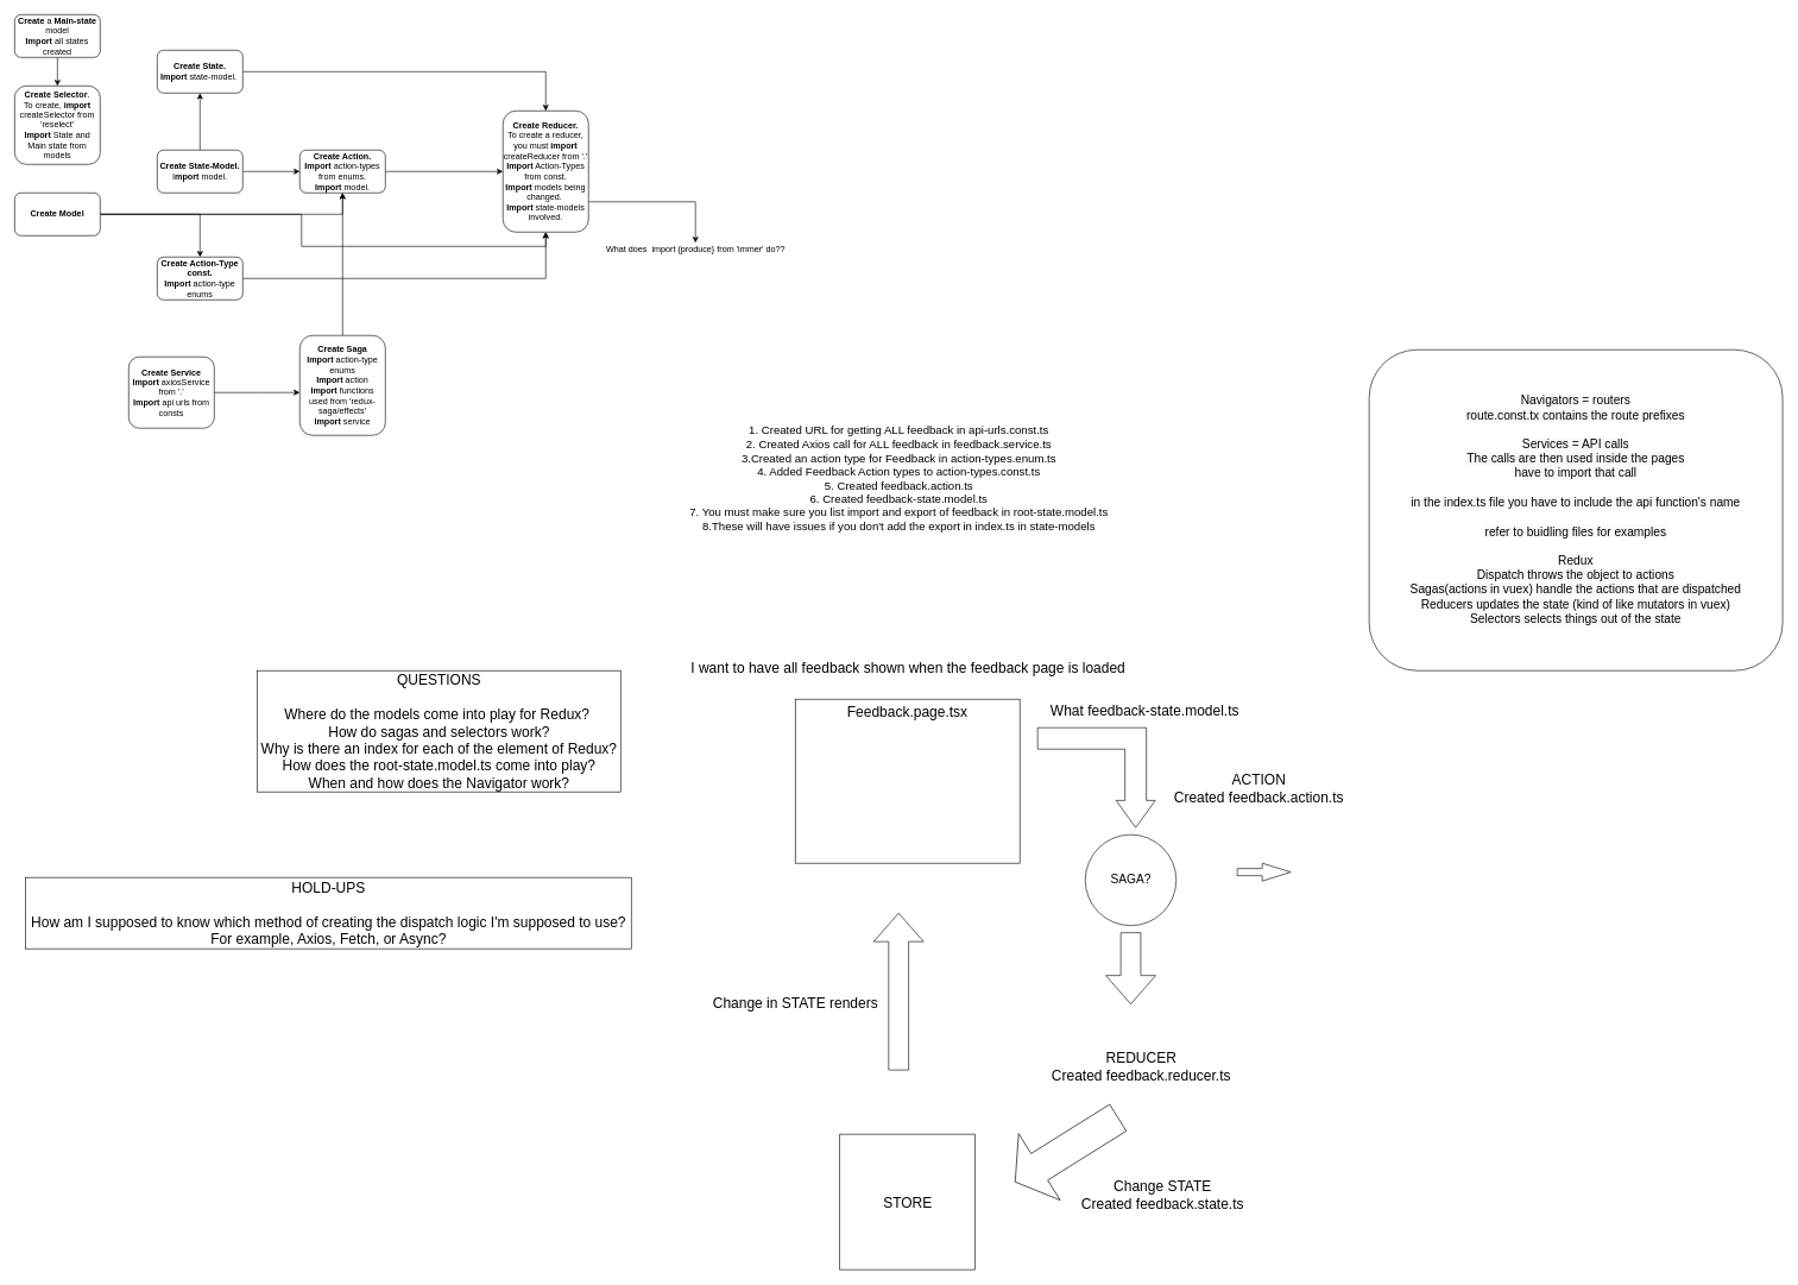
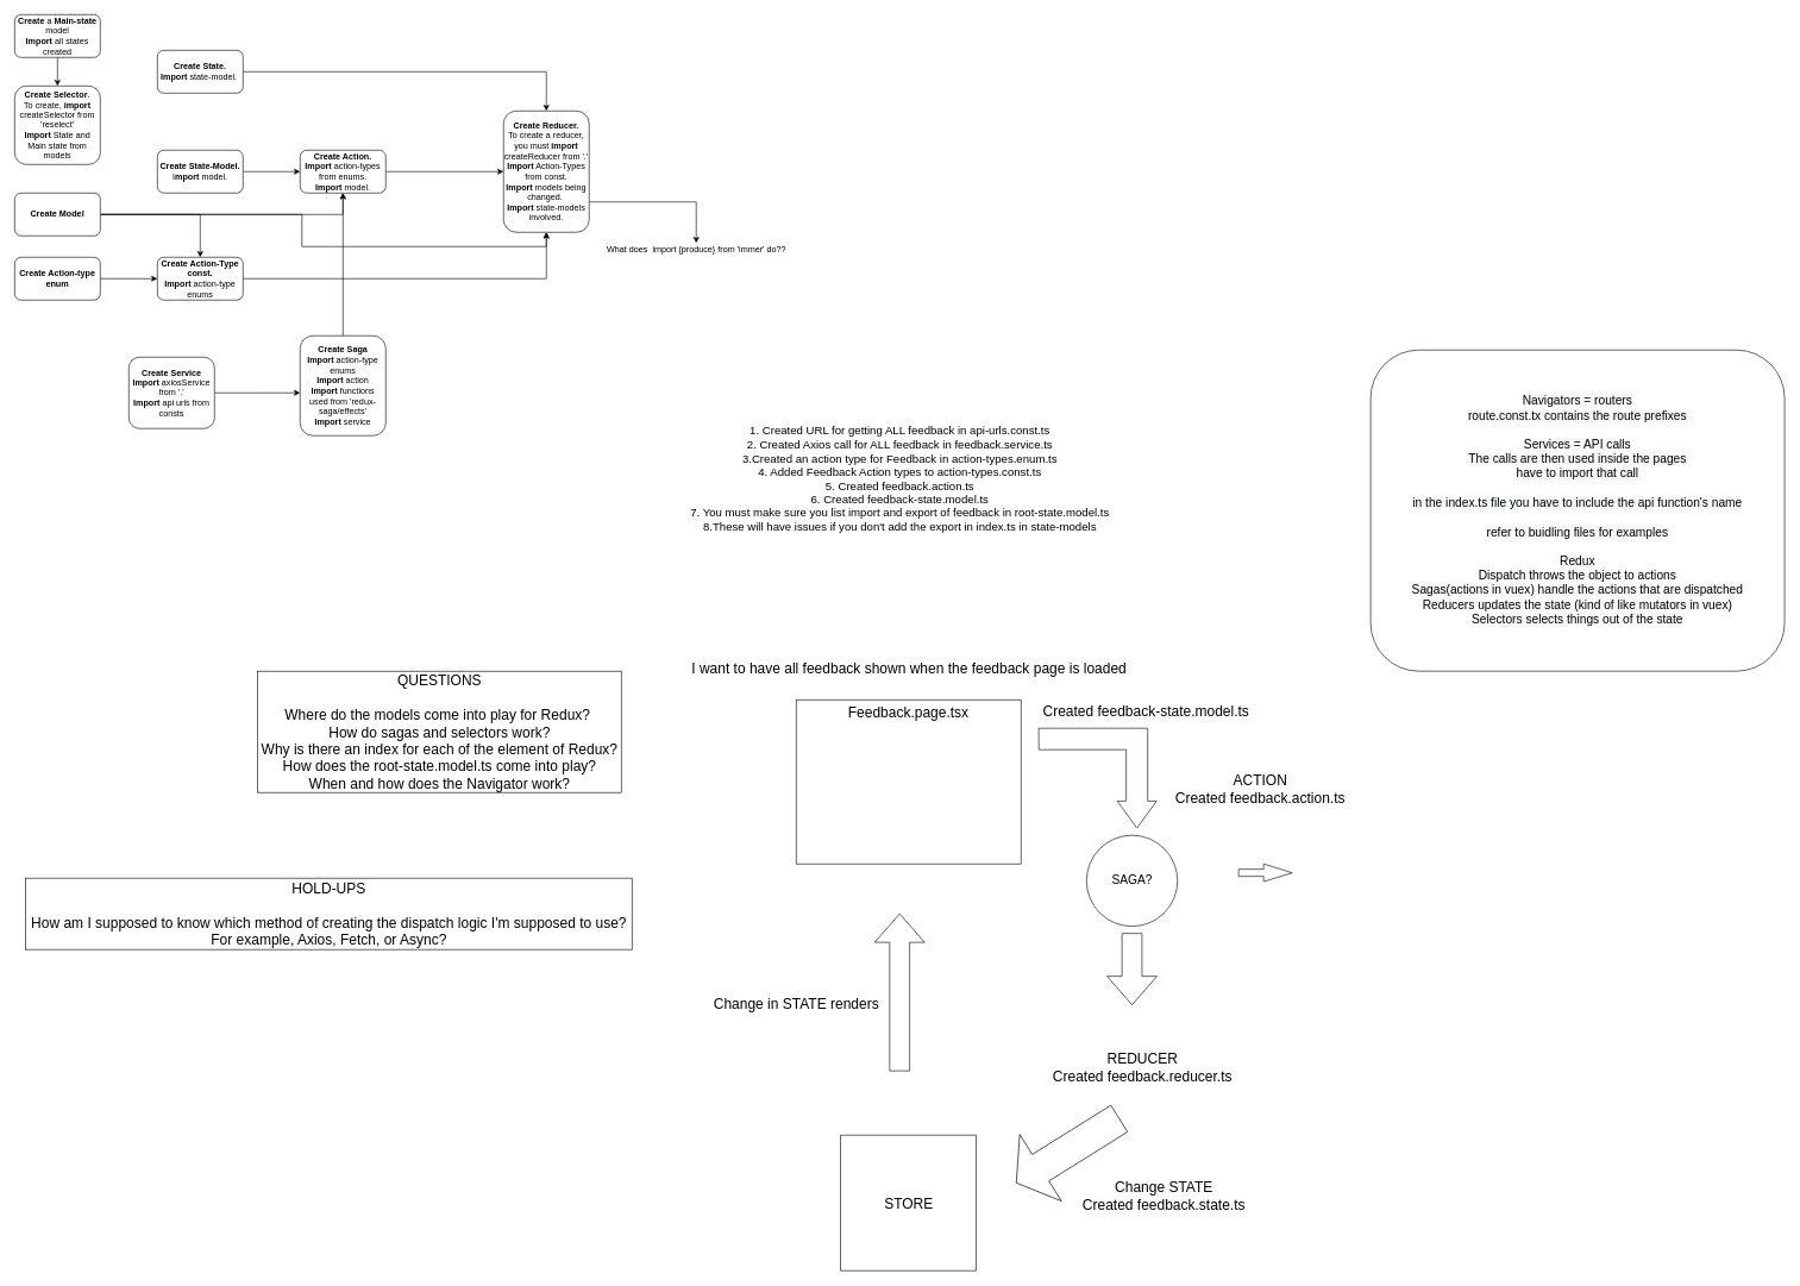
  <mxCell id="0" />
  <mxCell id="1" parent="0" />
  <mxCell id="2" value="&lt;font style=&quot;font-size: 16px&quot;&gt;1. Created URL for getting ALL feedback in api-urls.const.ts&lt;br&gt;2. Created Axios call for ALL feedback in feedback.service.ts&lt;br&gt;3.Created an action type for Feedback in action-types.enum.ts&lt;br&gt;4. Added Feedback Action types to action-types.const.ts&lt;br&gt;5. Created feedback.action.ts&lt;br&gt;6. Created feedback-state.model.ts&lt;br&gt;7. You must make sure you list import and export of feedback in root-state.model.ts&lt;br&gt;8.These will have issues if you don't add the export in index.ts in state-models&lt;br&gt;&amp;nbsp;&lt;br&gt;&lt;/font&gt;" style="text;html=1;align=center;verticalAlign=middle;resizable=0;points=[];autosize=1;strokeColor=none;fillColor=none;" parent="1" vertex="1"><mxGeometry x="960" y="610" width="600" height="140" as="geometry" /></mxCell>
  <mxCell id="3" value="&lt;font style=&quot;font-size: 20px;&quot;&gt;Feedback.page.tsx&lt;/font&gt;" style="rounded=0;whiteSpace=wrap;html=1;fontSize=20;horizontal=1;verticalAlign=top;" parent="1" vertex="1"><mxGeometry x="1115" y="980" width="315" height="230" as="geometry" /></mxCell>
  <mxCell id="4" value="I want to have all feedback shown when the feedback page is loaded" style="text;html=1;align=center;verticalAlign=middle;resizable=0;points=[];autosize=1;strokeColor=none;fillColor=none;fontSize=20;" parent="1" vertex="1"><mxGeometry x="962.5" y="920" width="620" height="30" as="geometry" /></mxCell>
  <mxCell id="5" value="" style="html=1;shadow=0;dashed=0;align=center;verticalAlign=middle;shape=mxgraph.arrows2.bendArrow;dy=15;dx=38;notch=0;arrowHead=55;rounded=0;fontSize=20;direction=south;" parent="1" vertex="1"><mxGeometry x="1455" y="1020" width="165" height="140" as="geometry" /></mxCell>
  <mxCell id="6" value="ACTION&lt;br&gt;Created feedback.action.ts" style="text;html=1;align=center;verticalAlign=middle;resizable=0;points=[];autosize=1;strokeColor=none;fillColor=none;fontSize=20;" parent="1" vertex="1"><mxGeometry x="1640" y="1080" width="250" height="50" as="geometry" /></mxCell>
  <mxCell id="7" value="" style="html=1;shadow=0;dashed=0;align=center;verticalAlign=middle;shape=mxgraph.arrows2.arrow;dy=0.6;dx=40;direction=south;notch=0;fontSize=20;" parent="1" vertex="1"><mxGeometry x="1550.6" y="1307.5" width="70" height="100" as="geometry" /></mxCell>
  <mxCell id="8" value="REDUCER&lt;br&gt;Created feedback.reducer.ts" style="text;html=1;align=center;verticalAlign=middle;resizable=0;points=[];autosize=1;strokeColor=none;fillColor=none;fontSize=20;" parent="1" vertex="1"><mxGeometry x="1465" y="1470" width="270" height="50" as="geometry" /></mxCell>
  <mxCell id="9" value="" style="html=1;shadow=0;dashed=0;align=center;verticalAlign=middle;shape=mxgraph.arrows2.arrow;dy=0.6;dx=40;direction=north;notch=0;fontSize=20;rotation=-122;" parent="1" vertex="1"><mxGeometry x="1440.6" y="1526.96" width="110" height="170" as="geometry" /></mxCell>
  <mxCell id="10" value="STORE" style="whiteSpace=wrap;html=1;aspect=fixed;fontSize=20;" parent="1" vertex="1"><mxGeometry x="1177.5" y="1590" width="190" height="190" as="geometry" /></mxCell>
- <mxCell id="11" value="What feedback-state.model.ts" style="text;html=1;align=center;verticalAlign=middle;resizable=0;points=[];autosize=1;strokeColor=none;fillColor=none;fontSize=20;" parent="1" vertex="1"><mxGeometry x="1455" y="980" width="300" height="30" as="geometry" /></mxCell>
+ <mxCell id="11" value="Created feedback-state.model.ts" style="text;html=1;align=center;verticalAlign=middle;resizable=0;points=[];autosize=1;strokeColor=none;fillColor=none;fontSize=20;" parent="1" vertex="1"><mxGeometry x="1455" y="980" width="300" height="30" as="geometry" /></mxCell>
  <mxCell id="12" value="Change STATE&lt;br&gt;Created feedback.state.ts" style="text;html=1;align=center;verticalAlign=middle;resizable=0;points=[];autosize=1;strokeColor=none;fillColor=none;fontSize=20;" parent="1" vertex="1"><mxGeometry x="1510" y="1650" width="240" height="50" as="geometry" /></mxCell>
  <mxCell id="13" value="" style="html=1;shadow=0;dashed=0;align=center;verticalAlign=middle;shape=mxgraph.arrows2.arrow;dy=0.6;dx=40;direction=north;notch=0;fontSize=20;" parent="1" vertex="1"><mxGeometry x="1225" y="1280" width="70" height="220" as="geometry" /></mxCell>
  <mxCell id="14" value="Change in STATE renders" style="text;html=1;align=center;verticalAlign=middle;resizable=0;points=[];autosize=1;strokeColor=none;fillColor=none;fontSize=20;" parent="1" vertex="1"><mxGeometry x="990" y="1390" width="250" height="30" as="geometry" /></mxCell>
  <mxCell id="15" value="&lt;font style=&quot;font-size: 20px&quot;&gt;QUESTIONS&lt;br&gt;&lt;br&gt;Where do the models come into play for Redux?&amp;nbsp;&lt;br&gt;How do sagas and selectors work?&lt;br&gt;Why is there an index for each of the element of Redux?&lt;br&gt;How does the root-state.model.ts come into play?&lt;br&gt;When and how does the Navigator work?&lt;/font&gt;" style="text;html=1;align=center;verticalAlign=middle;resizable=0;points=[];autosize=1;strokeColor=default;fillColor=default;fontSize=20;" parent="1" vertex="1"><mxGeometry x="360" y="940" width="510" height="170" as="geometry" /></mxCell>
  <mxCell id="16" value="&lt;span style=&quot;background-color: rgb(248 , 249 , 250)&quot;&gt;Navigators = routers&lt;/span&gt;&lt;br style=&quot;background-color: rgb(248 , 249 , 250)&quot;&gt;&lt;span style=&quot;background-color: rgb(248 , 249 , 250)&quot;&gt;route.const.tx contains the route prefixes&lt;/span&gt;&lt;br style=&quot;background-color: rgb(248 , 249 , 250)&quot;&gt;&lt;br style=&quot;background-color: rgb(248 , 249 , 250)&quot;&gt;&lt;span style=&quot;background-color: rgb(248 , 249 , 250)&quot;&gt;Services = API calls&lt;/span&gt;&lt;br style=&quot;background-color: rgb(248 , 249 , 250)&quot;&gt;&lt;span style=&quot;background-color: rgb(248 , 249 , 250)&quot;&gt;The calls are then used inside the pages&lt;/span&gt;&lt;br style=&quot;background-color: rgb(248 , 249 , 250)&quot;&gt;&lt;span style=&quot;background-color: rgb(248 , 249 , 250)&quot;&gt;have to import that call&lt;/span&gt;&lt;br style=&quot;background-color: rgb(248 , 249 , 250)&quot;&gt;&lt;br style=&quot;background-color: rgb(248 , 249 , 250)&quot;&gt;&lt;span style=&quot;background-color: rgb(248 , 249 , 250)&quot;&gt;in the index.ts file you have to include the api function's name&lt;/span&gt;&lt;br style=&quot;background-color: rgb(248 , 249 , 250)&quot;&gt;&lt;br style=&quot;background-color: rgb(248 , 249 , 250)&quot;&gt;&lt;span style=&quot;background-color: rgb(248 , 249 , 250)&quot;&gt;refer to buidling files for examples&lt;/span&gt;&lt;br style=&quot;background-color: rgb(248 , 249 , 250)&quot;&gt;&lt;br style=&quot;background-color: rgb(248 , 249 , 250)&quot;&gt;&lt;span style=&quot;background-color: rgb(248 , 249 , 250)&quot;&gt;Redux&lt;/span&gt;&lt;br style=&quot;background-color: rgb(248 , 249 , 250)&quot;&gt;&lt;span style=&quot;background-color: rgb(248 , 249 , 250)&quot;&gt;Dispatch throws the object to actions&lt;/span&gt;&lt;br style=&quot;background-color: rgb(248 , 249 , 250)&quot;&gt;&lt;span style=&quot;background-color: rgb(248 , 249 , 250)&quot;&gt;Sagas(actions in vuex) handle the actions that are dispatched&lt;/span&gt;&lt;br style=&quot;background-color: rgb(248 , 249 , 250)&quot;&gt;&lt;span style=&quot;background-color: rgb(248 , 249 , 250)&quot;&gt;Reducers updates the state (kind of like mutators in vuex)&lt;/span&gt;&lt;br style=&quot;background-color: rgb(248 , 249 , 250)&quot;&gt;&lt;span style=&quot;background-color: rgb(248 , 249 , 250)&quot;&gt;Selectors selects things out of the state&lt;/span&gt;" style="rounded=1;html=1;fontSize=17;fillColor=default;gradientColor=none;labelBackgroundColor=default;labelBorderColor=none;whiteSpace=wrap;" parent="1" vertex="1"><mxGeometry x="1920" y="490" width="580" height="450" as="geometry" /></mxCell>
  <mxCell id="17" value="" style="html=1;shadow=0;dashed=0;align=center;verticalAlign=middle;shape=mxgraph.arrows2.arrow;dy=0.6;dx=40;notch=0;rounded=0;glass=0;labelBackgroundColor=default;labelBorderColor=none;fontSize=17;fillColor=default;gradientColor=none;" parent="1" vertex="1"><mxGeometry x="1735" y="1210" width="75" height="25" as="geometry" /></mxCell>
  <mxCell id="18" value="SAGA?" style="ellipse;whiteSpace=wrap;html=1;aspect=fixed;rounded=0;glass=0;labelBackgroundColor=default;labelBorderColor=none;fontSize=17;fillColor=default;gradientColor=none;" parent="1" vertex="1"><mxGeometry x="1521.85" y="1170" width="127.5" height="127.5" as="geometry" /></mxCell>
  <mxCell id="19" value="HOLD-UPS&lt;br&gt;&lt;br&gt;How am I supposed to know which method of creating the dispatch logic I'm supposed to use?&lt;br&gt;For example, Axios, Fetch, or Async?" style="text;html=1;align=center;verticalAlign=middle;resizable=0;points=[];autosize=1;strokeColor=default;fillColor=default;fontSize=20;gradientColor=none;" parent="1" vertex="1"><mxGeometry x="35" y="1230" width="850" height="100" as="geometry" /></mxCell>
  <mxCell id="20" value="" style="edgeStyle=orthogonalEdgeStyle;rounded=0;orthogonalLoop=1;jettySize=auto;html=1;" parent="1" source="23" target="28" edge="1"><mxGeometry relative="1" as="geometry" /></mxCell>
  <mxCell id="21" style="edgeStyle=orthogonalEdgeStyle;rounded=0;orthogonalLoop=1;jettySize=auto;html=1;exitX=1;exitY=0.5;exitDx=0;exitDy=0;entryX=0.5;entryY=1;entryDx=0;entryDy=0;" parent="1" source="23" target="32" edge="1"><mxGeometry relative="1" as="geometry" /></mxCell>
  <mxCell id="22" style="edgeStyle=orthogonalEdgeStyle;rounded=0;orthogonalLoop=1;jettySize=auto;html=1;exitX=1;exitY=0.5;exitDx=0;exitDy=0;entryX=0.5;entryY=1;entryDx=0;entryDy=0;" parent="1" source="23" target="34" edge="1"><mxGeometry relative="1" as="geometry" /></mxCell>
  <mxCell id="23" value="&lt;b&gt;Create Model&lt;/b&gt;" style="rounded=1;whiteSpace=wrap;html=1;" parent="1" vertex="1"><mxGeometry x="20" y="270" width="120" height="60" as="geometry" /></mxCell>
  <mxCell id="24" value="" style="edgeStyle=orthogonalEdgeStyle;rounded=0;orthogonalLoop=1;jettySize=auto;html=1;" parent="1" source="26" target="32" edge="1"><mxGeometry relative="1" as="geometry" /></mxCell>
- <mxCell id="25" value="" style="edgeStyle=orthogonalEdgeStyle;rounded=0;orthogonalLoop=1;jettySize=auto;html=1;" parent="1" source="26" target="36" edge="1"><mxGeometry relative="1" as="geometry" /></mxCell>
  <mxCell id="26" value="&lt;b&gt;Create State-Model.&lt;/b&gt;&lt;br&gt;I&lt;b&gt;mport&lt;/b&gt; model." style="rounded=1;whiteSpace=wrap;html=1;" parent="1" vertex="1"><mxGeometry x="220" y="210" width="120" height="60" as="geometry" /></mxCell>
  <mxCell id="27" style="edgeStyle=orthogonalEdgeStyle;rounded=0;orthogonalLoop=1;jettySize=auto;html=1;exitX=1;exitY=0.5;exitDx=0;exitDy=0;" parent="1" source="28" target="34" edge="1"><mxGeometry relative="1" as="geometry" /></mxCell>
  <mxCell id="28" value="&lt;b&gt;Create Action-Type const.&lt;br&gt;Import&lt;/b&gt; action-type enums" style="rounded=1;whiteSpace=wrap;html=1;" parent="1" vertex="1"><mxGeometry x="220" y="360" width="120" height="60" as="geometry" /></mxCell>
+ <mxCell id="29" style="edgeStyle=orthogonalEdgeStyle;rounded=0;orthogonalLoop=1;jettySize=auto;html=1;exitX=1;exitY=0.5;exitDx=0;exitDy=0;entryX=0;entryY=0.5;entryDx=0;entryDy=0;" parent="1" source="30" target="28" edge="1"><mxGeometry relative="1" as="geometry" /></mxCell>
+ <mxCell id="30" value="&lt;b&gt;Create Action-type enum&lt;/b&gt;" style="rounded=1;whiteSpace=wrap;html=1;" parent="1" vertex="1"><mxGeometry x="20" y="360" width="120" height="60" as="geometry" /></mxCell>
  <mxCell id="31" value="" style="edgeStyle=orthogonalEdgeStyle;rounded=0;orthogonalLoop=1;jettySize=auto;html=1;" parent="1" source="32" target="34" edge="1"><mxGeometry relative="1" as="geometry" /></mxCell>
  <mxCell id="32" value="&lt;b&gt;Create Action.&lt;/b&gt;&lt;br&gt;&lt;b&gt;Import&lt;/b&gt; action-types from enums.&lt;br&gt;&lt;b&gt;Import&lt;/b&gt; model." style="whiteSpace=wrap;html=1;rounded=1;" parent="1" vertex="1"><mxGeometry x="420" y="210" width="120" height="60" as="geometry" /></mxCell>
  <mxCell id="33" style="edgeStyle=orthogonalEdgeStyle;rounded=0;orthogonalLoop=1;jettySize=auto;html=1;exitX=1;exitY=0.75;exitDx=0;exitDy=0;" parent="1" source="34" target="37" edge="1"><mxGeometry relative="1" as="geometry" /></mxCell>
  <mxCell id="34" value="&lt;b&gt;Create Reducer.&lt;/b&gt;&lt;br&gt;To create a reducer, you must &lt;b&gt;import&lt;/b&gt; createReducer from '.'&lt;br&gt;&lt;b&gt;Import&lt;/b&gt; Action-Types from const.&lt;br&gt;&lt;b&gt;Import&lt;/b&gt; models being changed.&amp;nbsp;&lt;br&gt;&lt;b&gt;Import&lt;/b&gt; state-models involved." style="whiteSpace=wrap;html=1;rounded=1;" parent="1" vertex="1"><mxGeometry x="705" y="155" width="120" height="170" as="geometry" /></mxCell>
  <mxCell id="35" style="edgeStyle=orthogonalEdgeStyle;rounded=0;orthogonalLoop=1;jettySize=auto;html=1;exitX=1;exitY=0.5;exitDx=0;exitDy=0;" parent="1" source="36" target="34" edge="1"><mxGeometry relative="1" as="geometry" /></mxCell>
  <mxCell id="36" value="&lt;b&gt;Create State.&lt;/b&gt;&lt;br&gt;&lt;b&gt;Import&lt;/b&gt; state-model.&amp;nbsp;" style="whiteSpace=wrap;html=1;rounded=1;" parent="1" vertex="1"><mxGeometry x="220" y="70" width="120" height="60" as="geometry" /></mxCell>
  <mxCell id="37" value="What does&amp;nbsp; import {produce} from 'immer' do??" style="text;html=1;align=center;verticalAlign=middle;resizable=0;points=[];autosize=1;strokeColor=none;fillColor=none;" parent="1" vertex="1"><mxGeometry x="840" y="340" width="270" height="20" as="geometry" /></mxCell>
  <mxCell id="38" value="&lt;b&gt;Create Selector&lt;/b&gt;.&lt;br&gt;To create, &lt;b&gt;import&lt;/b&gt; createSelector from 'reselect'&lt;br&gt;&lt;b&gt;Import&lt;/b&gt; State and Main state from models" style="rounded=1;whiteSpace=wrap;html=1;" parent="1" vertex="1"><mxGeometry x="20" y="120" width="120" height="110" as="geometry" /></mxCell>
  <mxCell id="39" style="edgeStyle=orthogonalEdgeStyle;rounded=0;orthogonalLoop=1;jettySize=auto;html=1;exitX=0.5;exitY=1;exitDx=0;exitDy=0;entryX=0.5;entryY=0;entryDx=0;entryDy=0;" parent="1" source="40" target="38" edge="1"><mxGeometry relative="1" as="geometry" /></mxCell>
  <mxCell id="40" value="&lt;b&gt;Create&lt;/b&gt; a &lt;b&gt;Main-state&lt;/b&gt; model&lt;br&gt;&lt;b&gt;Import&lt;/b&gt; all states created" style="rounded=1;whiteSpace=wrap;html=1;" parent="1" vertex="1"><mxGeometry x="20" y="20" width="120" height="60" as="geometry" /></mxCell>
  <mxCell id="41" style="edgeStyle=orthogonalEdgeStyle;rounded=0;orthogonalLoop=1;jettySize=auto;html=1;exitX=0.5;exitY=0;exitDx=0;exitDy=0;" parent="1" source="42" target="32" edge="1"><mxGeometry relative="1" as="geometry" /></mxCell>
  <mxCell id="42" value="&lt;b&gt;Create Saga&lt;/b&gt;&lt;br&gt;&lt;b&gt;Import&lt;/b&gt; action-type enums&lt;br&gt;&lt;b&gt;Import&lt;/b&gt; action&lt;br&gt;&lt;b&gt;Import&lt;/b&gt; functions used from 'redux-saga/effects'&lt;br&gt;&lt;b&gt;Import&lt;/b&gt; service" style="rounded=1;whiteSpace=wrap;html=1;" parent="1" vertex="1"><mxGeometry x="420" y="470" width="120" height="140" as="geometry" /></mxCell>
  <mxCell id="43" style="edgeStyle=orthogonalEdgeStyle;rounded=0;orthogonalLoop=1;jettySize=auto;html=1;exitX=1;exitY=0.5;exitDx=0;exitDy=0;entryX=0;entryY=0.571;entryDx=0;entryDy=0;entryPerimeter=0;" parent="1" source="44" target="42" edge="1"><mxGeometry relative="1" as="geometry" /></mxCell>
  <mxCell id="44" value="&lt;b&gt;Create Service&lt;/b&gt;&lt;br&gt;&lt;b&gt;Import&lt;/b&gt; axiosService from '.'&lt;br&gt;&lt;b&gt;Import&lt;/b&gt; api urls from consts" style="rounded=1;whiteSpace=wrap;html=1;" parent="1" vertex="1"><mxGeometry x="180" y="500" width="120" height="100" as="geometry" /></mxCell>
